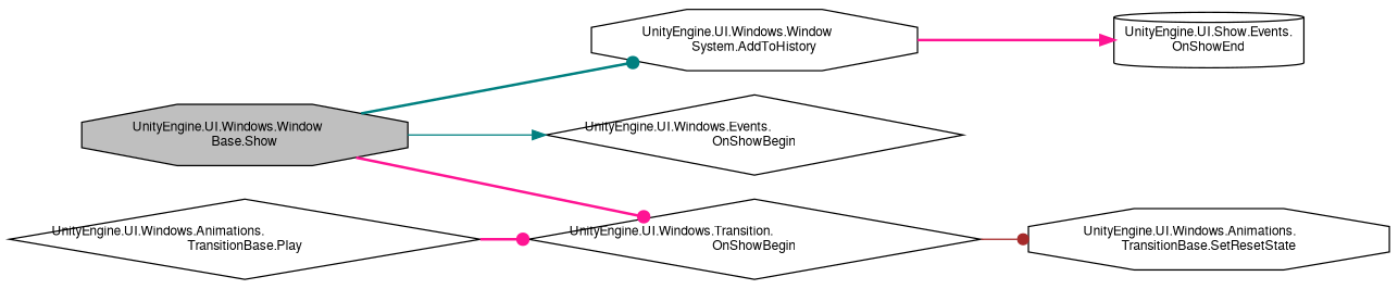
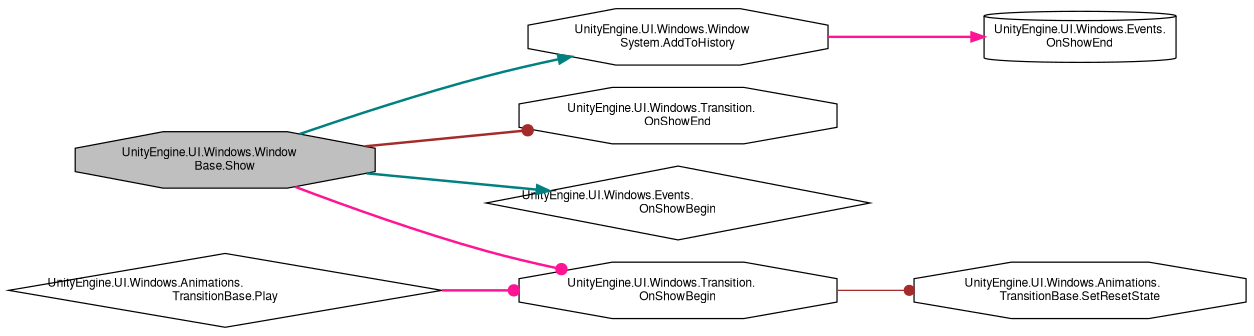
  digraph {
    rankdir=LR
    node [color=black fillcolor=white fontname=FreeSans fontsize=10 shape=octagon style=filled]
    edge [arrowhead=dot color=deeppink fontname=FreeSans fontsize=10 labelfontname=FreeSans labelfontsize=10 style=bold]
    n1 [fillcolor=grey75 fontcolor=black height=0.2 label="UnityEngine.UI.Windows.Window\lBase.Show" width=0.4]
    n2 [height=0.2 label="UnityEngine.UI.Windows.Window\lSystem.AddToHistory" width=0.4]
-   n4 [height=0.2 label="UnityEngine.UI.Windows.Transition.\lOnShowBegin" shape=diamond width=0.4]
+   n3 [height=0.2 label="UnityEngine.UI.Windows.Transition.\lOnShowEnd" width=0.4]
+   n4 [height=0.2 label="UnityEngine.UI.Windows.Transition.\lOnShowBegin" width=0.4]
    n5 [height=0.2 label="UnityEngine.UI.Windows.Events.\lOnShowBegin" shape=diamond width=0.4]
-   n6 [height=0.2 label="UnityEngine.UI.Show.Events.\lOnShowEnd" shape=cylinder width=0.4]
+   n6 [height=0.2 label="UnityEngine.UI.Windows.Events.\lOnShowEnd" shape=cylinder width=0.4]
    n7 [height=0.2 label="UnityEngine.UI.Windows.Animations.\lTransitionBase.SetResetState" width=0.4]
    n8 [height=0.2 label="UnityEngine.UI.Windows.Animations.\lTransitionBase.Play" shape=diamond width=0.4]
-   n1 -> n2 [color=teal]
+   n1 -> n2 [arrowhead=normal color=teal]
+   n1 -> n3 [color=brown]
    n1 -> n4
-   n1 -> n5 [arrowhead=normal color=teal style=solid]
+   n1 -> n5 [arrowhead=normal color=teal]
    n2 -> n6 [arrowhead=normal]
    n4 -> n7 [color=brown style=solid]
    n8 -> n4
  }
